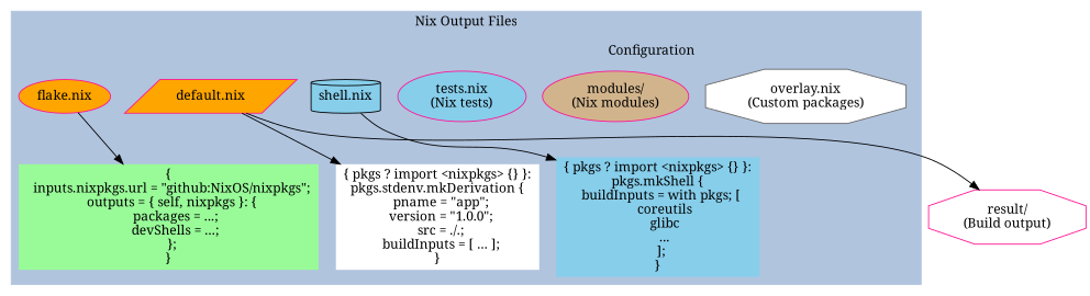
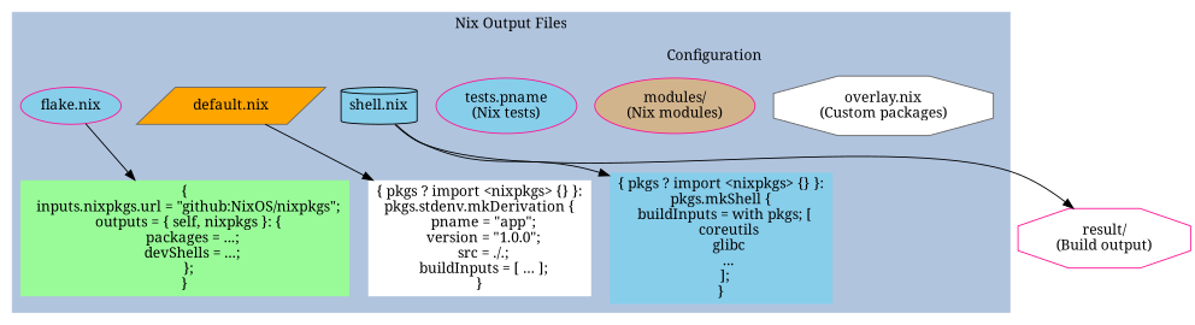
  digraph {
    fontname="Noto Serif"
    rankdir=TB
    node [color=deeppink fillcolor=white fontname="Noto Serif" shape=ellipse style=filled]
    edge [fontname="Noto Serif"]
    n1 [color=gray40 label="overlay.nix\n(Custom packages)" shape=octagon]
    n2 [fillcolor=tan label="modules/\n(Nix modules)"]
-   n3 [fillcolor=skyblue label="tests.nix\n(Nix tests)"]
-   n4 [fillcolor=orange label="flake.nix"]
+   n3 [fillcolor=skyblue label="tests.pname\n(Nix tests)"]
+   n4 [fillcolor=skyblue label="flake.nix"]
    n5 [fillcolor=palegreen label="{\n  inputs.nixpkgs.url = \"github:NixOS/nixpkgs\";\n  outputs = { self, nixpkgs }: {\n    packages = ...;\n    devShells = ...;\n  };\n}" shape=plaintext]
    n6 [color=black fillcolor=skyblue label="shell.nix" shape=cylinder]
    n7 [color=gray40 fillcolor=skyblue label="{ pkgs ? import <nixpkgs> {} }:\npkgs.mkShell {\n  buildInputs = with pkgs; [\n    coreutils\n    glibc\n    ...\n  ];\n}" shape=plaintext]
-   n8 [fillcolor=orange label="default.nix" shape=parallelogram]
+   n8 [color=gray40 fillcolor=orange label="default.nix" shape=parallelogram]
    n9 [color=gray40 label="{ pkgs ? import <nixpkgs> {} }:\npkgs.stdenv.mkDerivation {\n  pname = \"app\";\n  version = \"1.0.0\";\n  src = ./.;\n  buildInputs = [ ... ];\n}" shape=plaintext]
    n10 [label="result/\n(Build output)" shape=octagon]
    subgraph cluster_1 {
      color=lightsteelblue
      label="Nix Output Files"
      style=filled
      n4
      n5
      n6
      n7
      n8
      n9
      subgraph cluster_2 {
        color=lightsteelblue
        label=Configuration
        style=dashed
        n1
        n2
        n3
      }
    }
    n4 -> n5
    n6 -> n7
    n8 -> n9
-   n8 -> n10
+   n6 -> n10
  }
